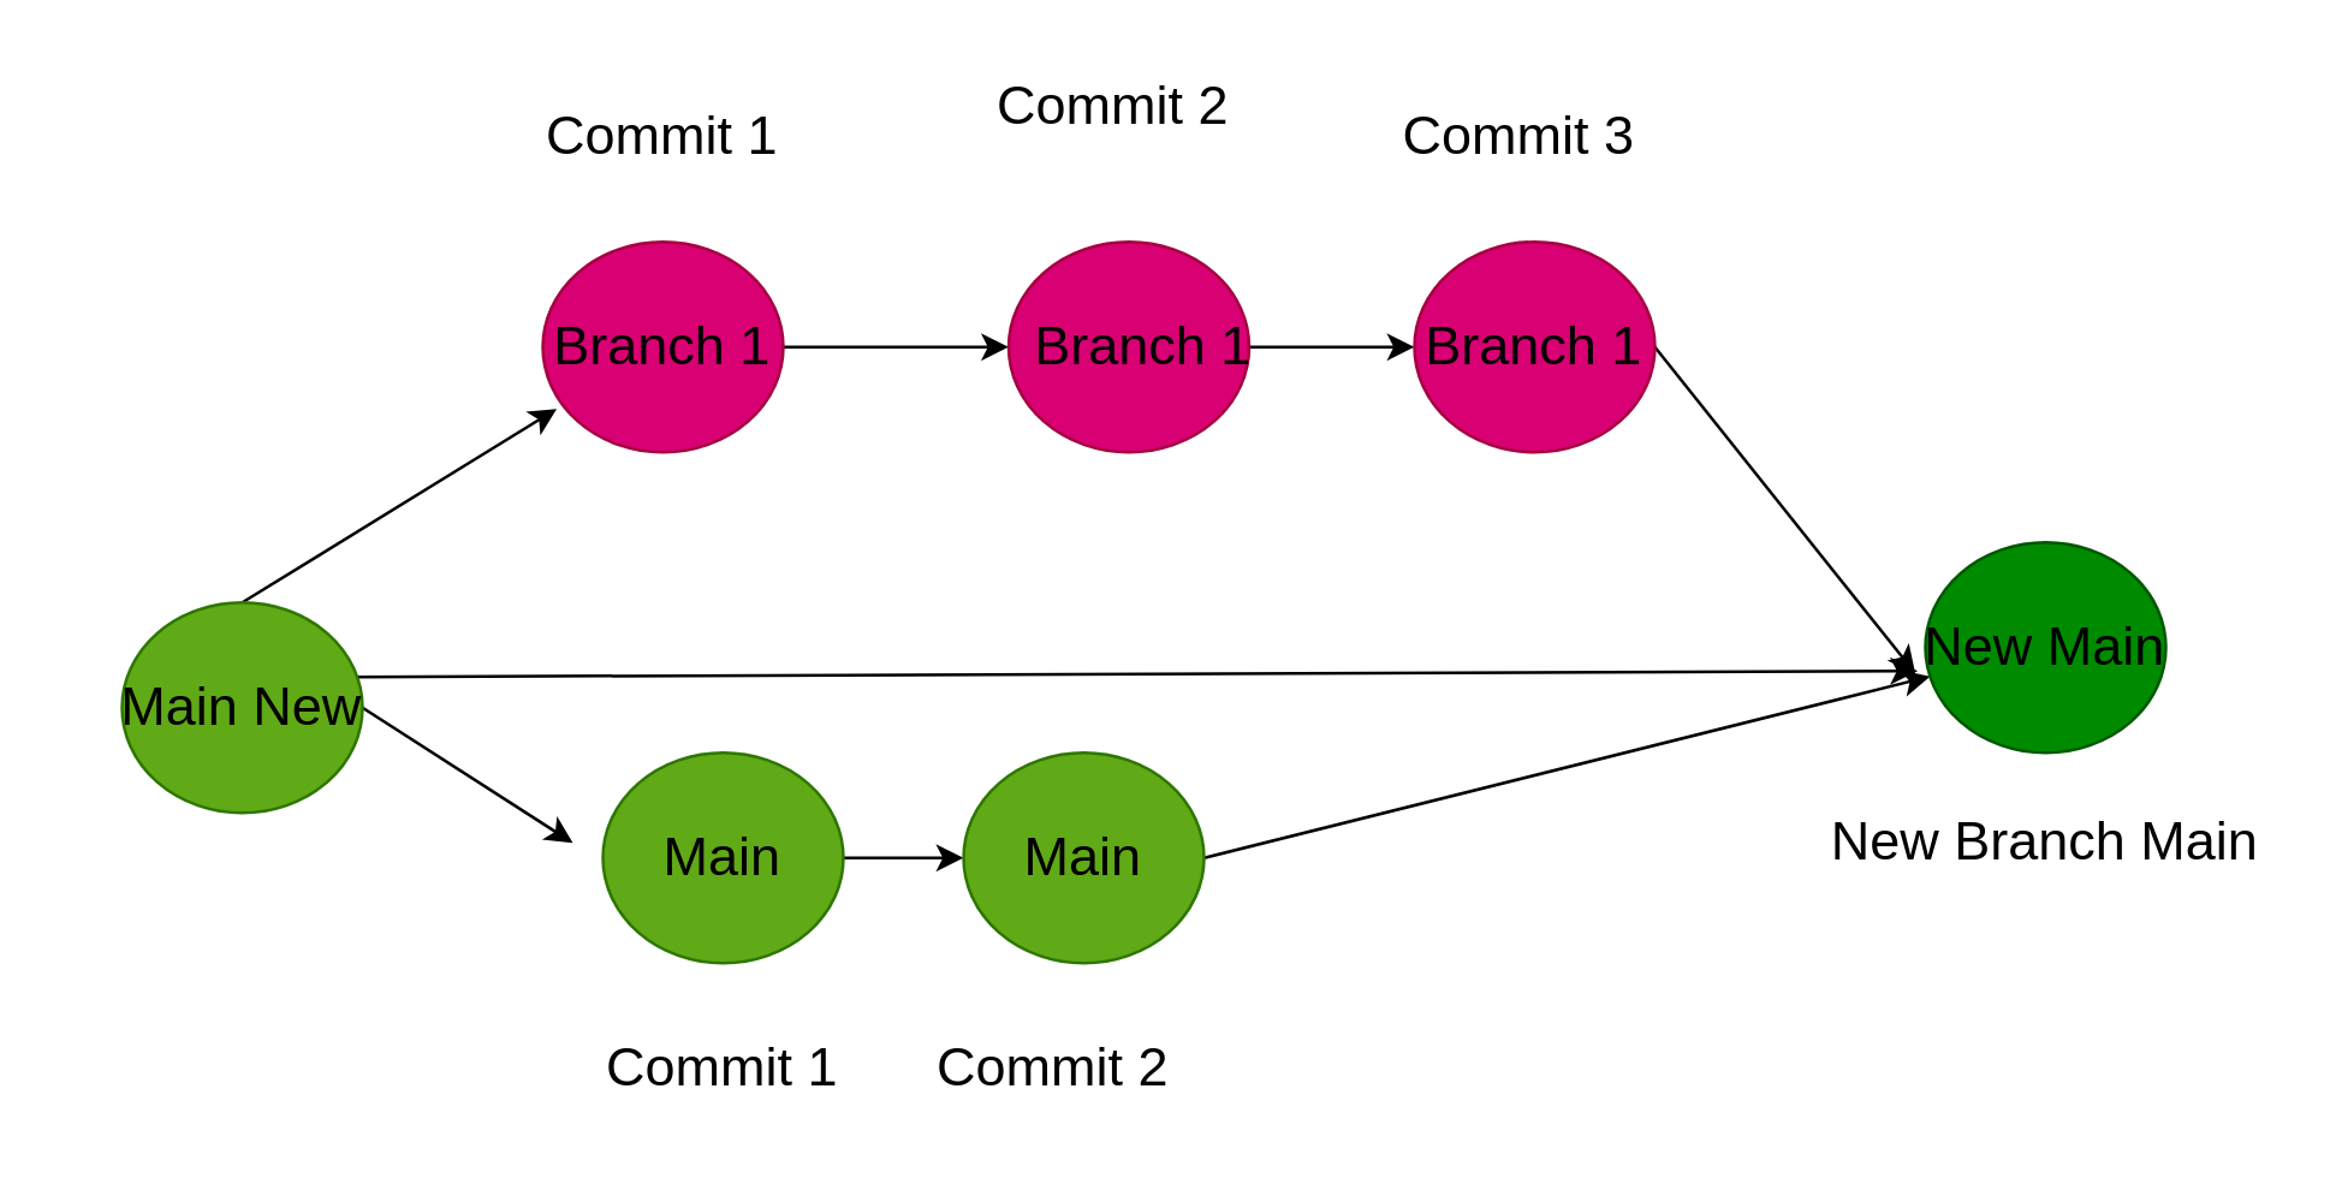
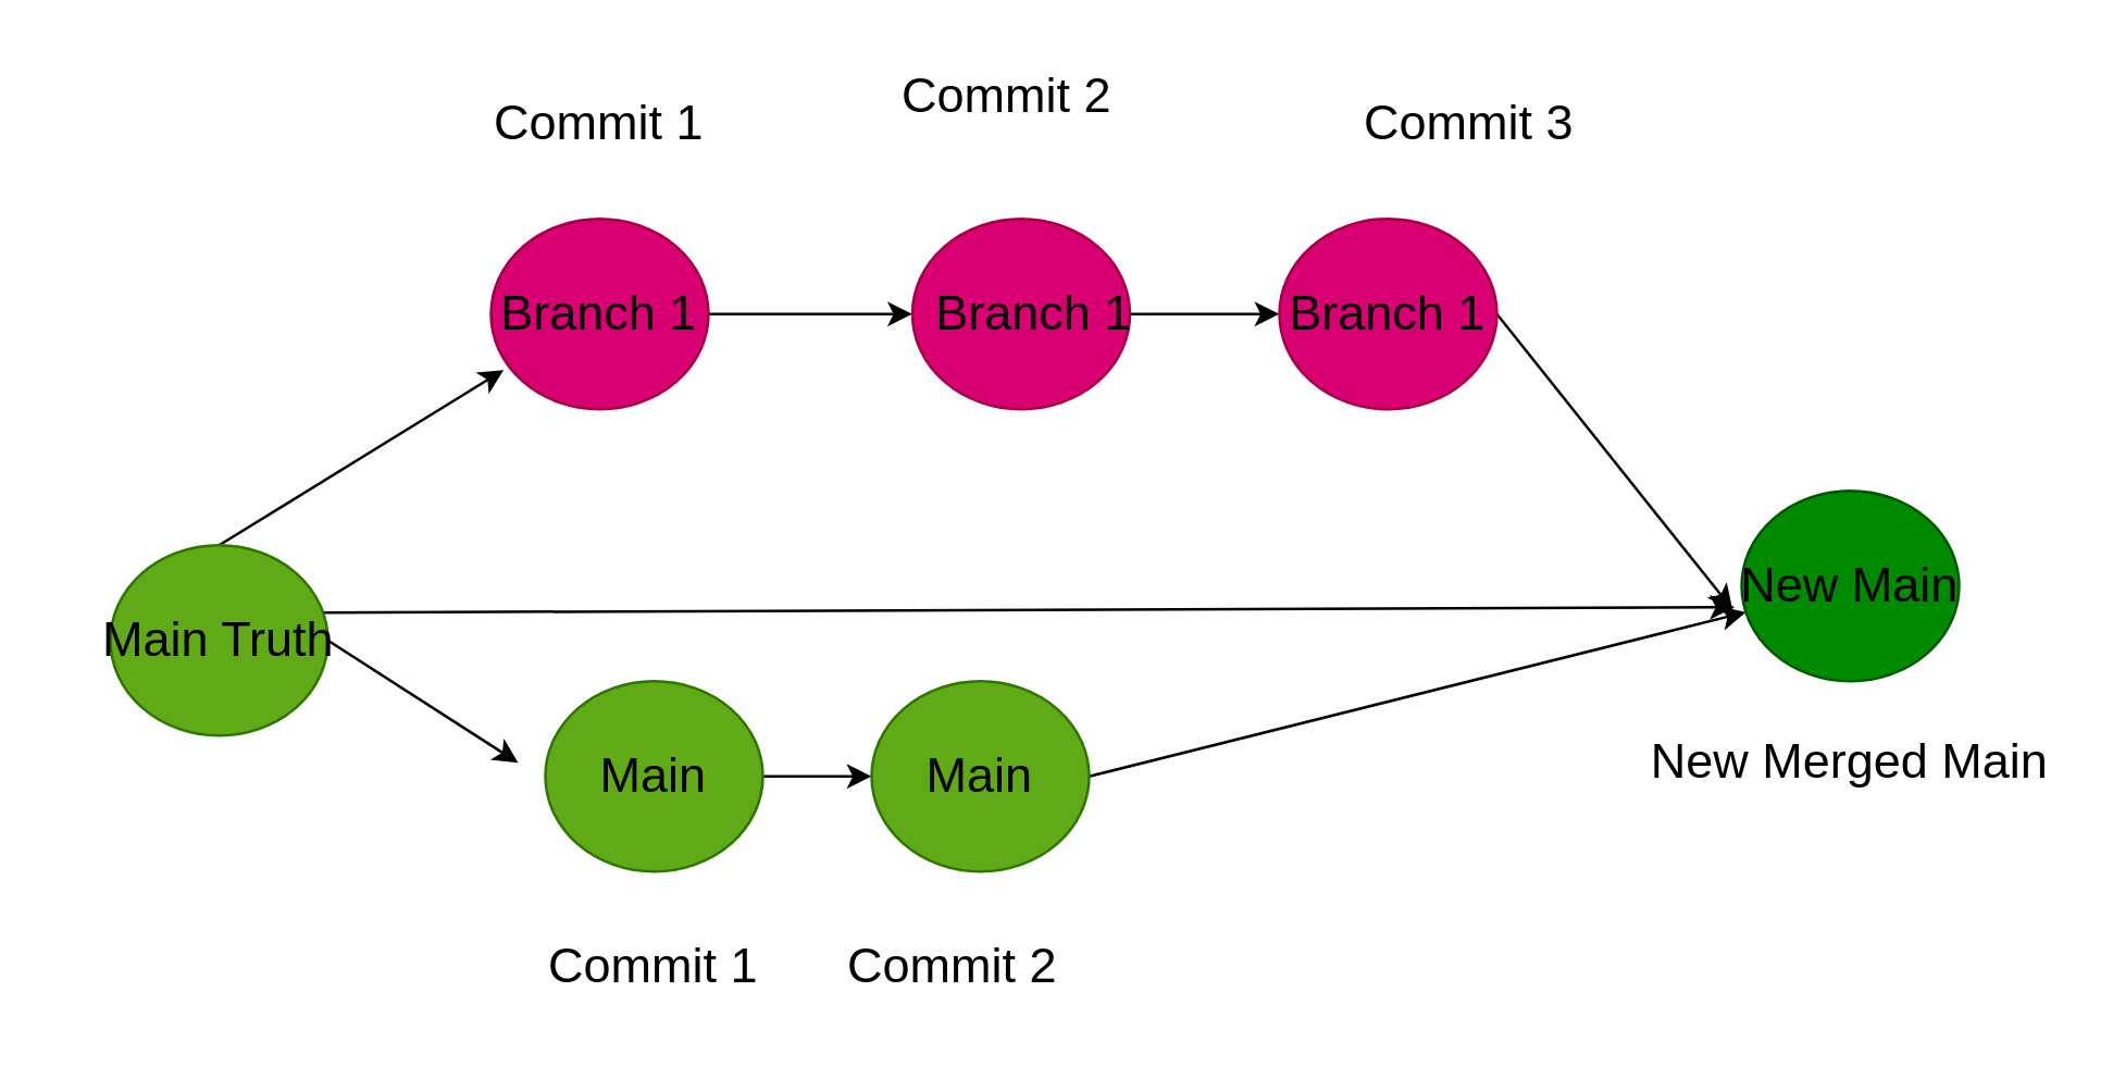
  <mxCell id="0" />
  <mxCell id="1" parent="0" />
  <mxCell id="2" style="edgeStyle=none;html=1;exitX=0.5;exitY=0;exitDx=0;exitDy=0;entryX=0.058;entryY=0.794;entryDx=0;entryDy=0;entryPerimeter=0;" edge="1" parent="1" source="5" target="7"><mxGeometry relative="1" as="geometry" /></mxCell>
  <mxCell id="3" style="edgeStyle=none;html=1;exitX=1;exitY=0.5;exitDx=0;exitDy=0;" edge="1" parent="1" source="5"><mxGeometry relative="1" as="geometry"><mxPoint x="190" y="280" as="targetPoint" /></mxGeometry></mxCell>
  <mxCell id="4" style="edgeStyle=none;html=1;exitX=0.968;exitY=0.354;exitDx=0;exitDy=0;entryX=-0.032;entryY=0.611;entryDx=0;entryDy=0;entryPerimeter=0;exitPerimeter=0;" edge="1" parent="1" source="5" target="16"><mxGeometry relative="1" as="geometry" /></mxCell>
  <mxCell id="5" value="" style="ellipse;whiteSpace=wrap;html=1;fillColor=#60a917;fontColor=#ffffff;strokeColor=#2D7600;" vertex="1" parent="1"><mxGeometry x="40" y="200" width="80" height="70" as="geometry" /></mxCell>
  <mxCell id="6" style="edgeStyle=none;html=1;exitX=1;exitY=0.5;exitDx=0;exitDy=0;entryX=0;entryY=0.5;entryDx=0;entryDy=0;" edge="1" parent="1" source="7" target="11"><mxGeometry relative="1" as="geometry" /></mxCell>
  <mxCell id="7" value="" style="ellipse;whiteSpace=wrap;html=1;fillColor=#d80073;fontColor=#ffffff;strokeColor=#A50040;" vertex="1" parent="1"><mxGeometry x="180" y="80" width="80" height="70" as="geometry" /></mxCell>
  <mxCell id="8" style="edgeStyle=none;html=1;exitX=1;exitY=0.5;exitDx=0;exitDy=0;" edge="1" parent="1" source="9" target="15"><mxGeometry relative="1" as="geometry" /></mxCell>
  <mxCell id="9" value="" style="ellipse;whiteSpace=wrap;html=1;fillColor=#60a917;fontColor=#ffffff;strokeColor=#2D7600;" vertex="1" parent="1"><mxGeometry x="200" y="250" width="80" height="70" as="geometry" /></mxCell>
  <mxCell id="10" style="edgeStyle=none;html=1;exitX=1;exitY=0.5;exitDx=0;exitDy=0;entryX=0;entryY=0.5;entryDx=0;entryDy=0;" edge="1" parent="1" source="11" target="13"><mxGeometry relative="1" as="geometry" /></mxCell>
  <mxCell id="11" value="" style="ellipse;whiteSpace=wrap;html=1;fillColor=#d80073;fontColor=#ffffff;strokeColor=#A50040;" vertex="1" parent="1"><mxGeometry x="335" y="80" width="80" height="70" as="geometry" /></mxCell>
  <mxCell id="12" style="edgeStyle=none;html=1;exitX=1;exitY=0.5;exitDx=0;exitDy=0;entryX=-0.042;entryY=0.623;entryDx=0;entryDy=0;entryPerimeter=0;" edge="1" parent="1" source="13" target="16"><mxGeometry relative="1" as="geometry" /></mxCell>
  <mxCell id="13" value="" style="ellipse;whiteSpace=wrap;html=1;fillColor=#d80073;fontColor=#ffffff;strokeColor=#A50040;" vertex="1" parent="1"><mxGeometry x="470" y="80" width="80" height="70" as="geometry" /></mxCell>
  <mxCell id="14" style="edgeStyle=none;html=1;exitX=1;exitY=0.5;exitDx=0;exitDy=0;" edge="1" parent="1" source="15" target="16"><mxGeometry relative="1" as="geometry" /></mxCell>
  <mxCell id="15" value="" style="ellipse;whiteSpace=wrap;html=1;fillColor=#60a917;fontColor=#ffffff;strokeColor=#2D7600;" vertex="1" parent="1"><mxGeometry x="320" y="250" width="80" height="70" as="geometry" /></mxCell>
  <mxCell id="16" value="" style="ellipse;whiteSpace=wrap;html=1;fillColor=#008a00;fontColor=#ffffff;strokeColor=#005700;" vertex="1" parent="1"><mxGeometry x="640" y="180" width="80" height="70" as="geometry" /></mxCell>
- <mxCell id="17" value="&lt;font style=&quot;font-size: 18px;&quot;&gt;Main New&lt;/font&gt;" style="text;html=1;align=center;verticalAlign=middle;whiteSpace=wrap;rounded=0;" vertex="1" parent="1"><mxGeometry x="20" y="220" width="120" height="30" as="geometry" /></mxCell>
+ <mxCell id="17" value="&lt;font style=&quot;font-size: 18px;&quot;&gt;Main Truth&lt;/font&gt;" style="text;html=1;align=center;verticalAlign=middle;whiteSpace=wrap;rounded=0;" vertex="1" parent="1"><mxGeometry x="20" y="220" width="120" height="30" as="geometry" /></mxCell>
  <mxCell id="18" value="&lt;font style=&quot;font-size: 18px;&quot;&gt;Main&lt;/font&gt;" style="text;html=1;align=center;verticalAlign=middle;whiteSpace=wrap;rounded=0;" vertex="1" parent="1"><mxGeometry x="210" y="270" width="60" height="30" as="geometry" /></mxCell>
  <mxCell id="19" value="&lt;font style=&quot;font-size: 18px;&quot;&gt;Main&lt;/font&gt;" style="text;html=1;align=center;verticalAlign=middle;whiteSpace=wrap;rounded=0;" vertex="1" parent="1"><mxGeometry x="330" y="270" width="60" height="30" as="geometry" /></mxCell>
- <mxCell id="20" value="&lt;font style=&quot;font-size: 18px;&quot;&gt;New Branch Main&lt;/font&gt;" style="text;html=1;align=center;verticalAlign=middle;whiteSpace=wrap;rounded=0;" vertex="1" parent="1"><mxGeometry x="605" y="270" width="150" height="20" as="geometry" /></mxCell>
+ <mxCell id="20" value="&lt;font style=&quot;font-size: 18px;&quot;&gt;New Merged Main&lt;/font&gt;" style="text;html=1;align=center;verticalAlign=middle;whiteSpace=wrap;rounded=0;" vertex="1" parent="1"><mxGeometry x="605" y="270" width="150" height="20" as="geometry" /></mxCell>
  <mxCell id="21" value="&lt;font style=&quot;font-size: 18px;&quot;&gt;Branch 1&lt;/font&gt;" style="text;html=1;align=center;verticalAlign=middle;whiteSpace=wrap;rounded=0;" vertex="1" parent="1"><mxGeometry x="175" y="100" width="90" height="30" as="geometry" /></mxCell>
  <mxCell id="22" value="&lt;font style=&quot;font-size: 18px;&quot;&gt;Branch 1&lt;/font&gt;" style="text;html=1;align=center;verticalAlign=middle;whiteSpace=wrap;rounded=0;" vertex="1" parent="1"><mxGeometry x="335" y="100" width="90" height="30" as="geometry" /></mxCell>
  <mxCell id="23" value="&lt;font style=&quot;font-size: 18px;&quot;&gt;Branch 1&lt;/font&gt;" style="text;html=1;align=center;verticalAlign=middle;whiteSpace=wrap;rounded=0;" vertex="1" parent="1"><mxGeometry x="465" y="100" width="90" height="30" as="geometry" /></mxCell>
  <mxCell id="24" value="Commit 1&lt;br&gt;" style="text;html=1;strokeColor=none;fillColor=none;align=center;verticalAlign=middle;whiteSpace=wrap;rounded=0;labelBackgroundColor=none;fontSize=18;" vertex="1" parent="1"><mxGeometry x="190" y="340" width="100" height="30" as="geometry" /></mxCell>
  <mxCell id="25" value="Commit 2" style="text;html=1;strokeColor=none;fillColor=none;align=center;verticalAlign=middle;whiteSpace=wrap;rounded=0;labelBackgroundColor=none;fontSize=18;" vertex="1" parent="1"><mxGeometry x="300" y="340" width="100" height="30" as="geometry" /></mxCell>
  <mxCell id="26" value="&lt;font style=&quot;font-size: 18px;&quot;&gt;New Main&lt;/font&gt;" style="text;html=1;align=center;verticalAlign=middle;whiteSpace=wrap;rounded=0;" vertex="1" parent="1"><mxGeometry x="630" y="200" width="100" height="30" as="geometry" /></mxCell>
  <mxCell id="27" value="Commit 2" style="text;html=1;strokeColor=none;fillColor=none;align=center;verticalAlign=middle;whiteSpace=wrap;rounded=0;labelBackgroundColor=none;fontSize=18;" vertex="1" parent="1"><mxGeometry x="320" y="20" width="100" height="30" as="geometry" /></mxCell>
  <mxCell id="28" value="Commit 1" style="text;html=1;strokeColor=none;fillColor=none;align=center;verticalAlign=middle;whiteSpace=wrap;rounded=0;labelBackgroundColor=none;fontSize=18;" vertex="1" parent="1"><mxGeometry x="170" width="100" height="30" as="geometry" y="30" /></mxCell>
- <mxCell id="29" value="Commit 3" style="text;html=1;strokeColor=none;fillColor=none;align=center;verticalAlign=middle;whiteSpace=wrap;rounded=0;labelBackgroundColor=none;fontSize=18;" vertex="1" parent="1"><mxGeometry x="455" width="100" height="30" as="geometry" y="30" /></mxCell>
+ <mxCell id="29" value="Commit 3" style="text;html=1;strokeColor=none;fillColor=none;align=center;verticalAlign=middle;whiteSpace=wrap;rounded=0;labelBackgroundColor=none;fontSize=18;" vertex="1" parent="1"><mxGeometry x="490" y="30" width="100" height="30" as="geometry" /></mxCell>
